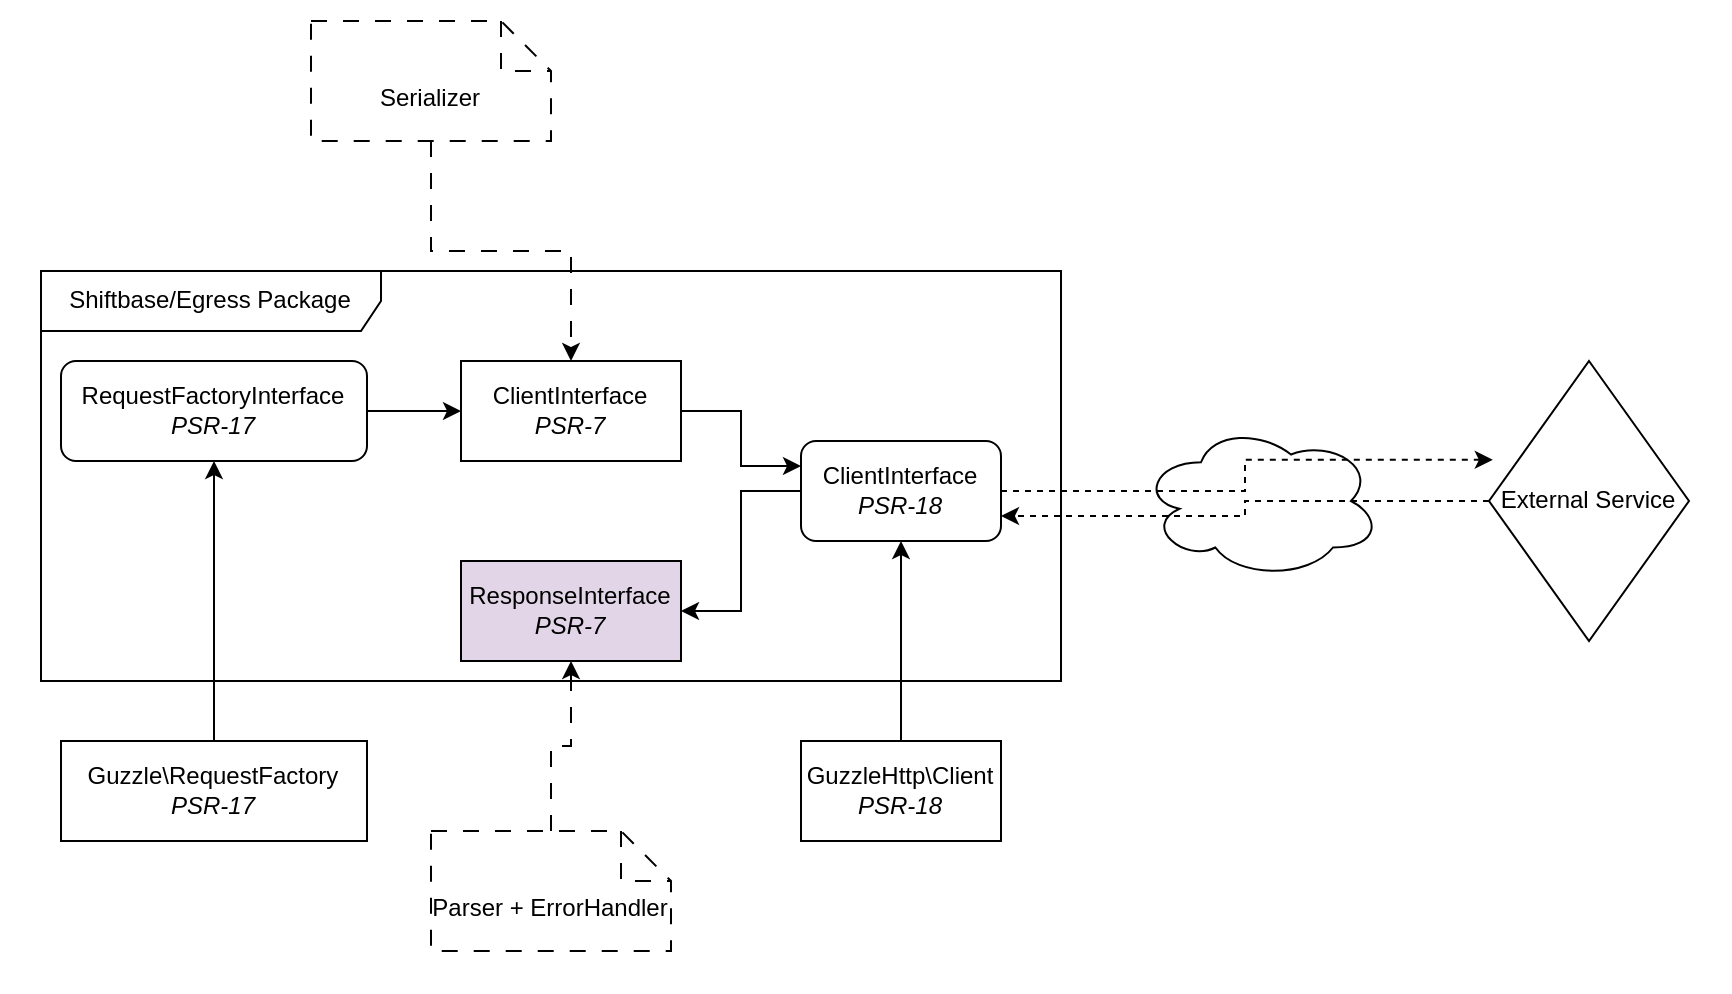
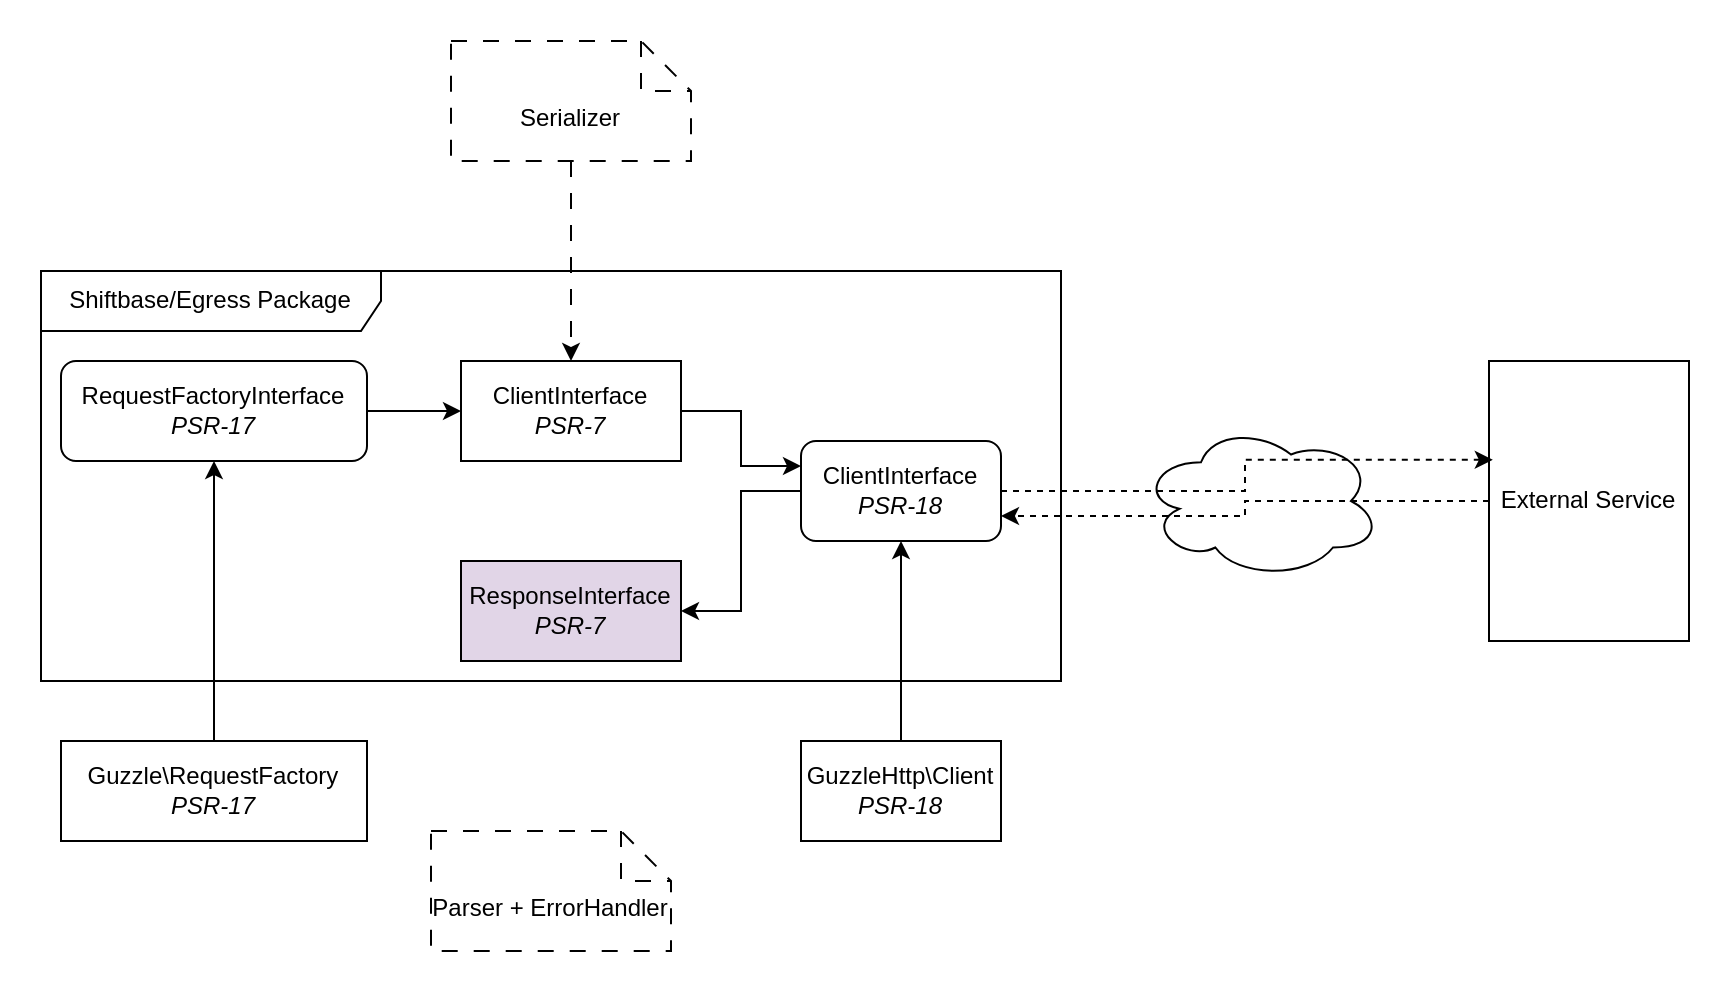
  <mxCell id="0" />
  <mxCell id="1" parent="0" />
  <mxCell id="2" value="" style="ellipse;shape=cloud;whiteSpace=wrap;html=1;" vertex="1" parent="1"><mxGeometry x="570" y="211.25" width="120" height="77.5" as="geometry" /></mxCell>
  <mxCell id="3" value="Shiftbase/Egress Package" style="shape=umlFrame;whiteSpace=wrap;html=1;pointerEvents=0;recursiveResize=0;container=1;collapsible=0;width=170;" vertex="1" parent="1"><mxGeometry x="20" y="135" width="510" height="205" as="geometry" /></mxCell>
  <mxCell id="4" value="[constraint1]" style="text;html=1;" vertex="1" parent="3"><mxGeometry width="100" height="20" relative="1" as="geometry"><mxPoint x="40" y="60" as="offset" /></mxGeometry></mxCell>
  <mxCell id="5" style="edgeStyle=orthogonalEdgeStyle;rounded=0;orthogonalLoop=1;jettySize=auto;html=1;entryX=1;entryY=0.5;entryDx=0;entryDy=0;" edge="1" parent="3" source="6" target="7"><mxGeometry relative="1" as="geometry" /></mxCell>
  <mxCell id="6" value="&lt;div&gt;ClientInterface&lt;/div&gt;&lt;div&gt;&lt;i&gt;PSR-18&lt;/i&gt;&lt;br&gt;&lt;/div&gt;" style="html=1;dashed=0;whiteSpace=wrap;rounded=1;" vertex="1" parent="3"><mxGeometry x="380" y="85" width="100" height="50" as="geometry" /></mxCell>
  <mxCell id="7" value="&lt;div&gt;ResponseInterface&lt;br&gt;&lt;/div&gt;&lt;div&gt;&lt;i&gt;PSR-7&lt;/i&gt;&lt;br&gt;&lt;/div&gt;" style="html=1;dashed=0;whiteSpace=wrap;fillColor=#e1d5e7;" vertex="1" parent="3"><mxGeometry x="210" y="145" width="110" height="50" as="geometry" /></mxCell>
  <mxCell id="8" style="edgeStyle=orthogonalEdgeStyle;rounded=0;orthogonalLoop=1;jettySize=auto;html=1;" edge="1" parent="1" source="9" target="13"><mxGeometry relative="1" as="geometry" /></mxCell>
  <mxCell id="9" value="&lt;div&gt;RequestFactoryInterface&lt;/div&gt;&lt;div&gt;&lt;i&gt;PSR-17&lt;/i&gt;&lt;br&gt;&lt;/div&gt;" style="html=1;dashed=0;whiteSpace=wrap;rounded=1;" vertex="1" parent="1"><mxGeometry x="30" y="180" width="153" height="50" as="geometry" /></mxCell>
  <mxCell id="10" style="edgeStyle=orthogonalEdgeStyle;rounded=0;orthogonalLoop=1;jettySize=auto;html=1;" edge="1" parent="1" source="11" target="9"><mxGeometry relative="1" as="geometry" /></mxCell>
  <mxCell id="11" value="&lt;div&gt;Guzzle\RequestFactory&lt;/div&gt;&lt;div&gt;&lt;i&gt;PSR-17&lt;/i&gt;&lt;br&gt;&lt;/div&gt;" style="html=1;dashed=0;whiteSpace=wrap;" vertex="1" parent="1"><mxGeometry x="30" y="370" width="153" height="50" as="geometry" /></mxCell>
  <mxCell id="12" style="edgeStyle=orthogonalEdgeStyle;rounded=0;orthogonalLoop=1;jettySize=auto;html=1;entryX=0;entryY=0.25;entryDx=0;entryDy=0;" edge="1" parent="1" source="13" target="6"><mxGeometry relative="1" as="geometry" /></mxCell>
  <mxCell id="13" value="&lt;div&gt;ClientInterface&lt;/div&gt;&lt;div&gt;&lt;i&gt;PSR-7&lt;/i&gt;&lt;br&gt;&lt;/div&gt;" style="html=1;dashed=0;whiteSpace=wrap;" vertex="1" parent="1"><mxGeometry x="230" y="180" width="110" height="50" as="geometry" /></mxCell>
  <mxCell id="14" style="edgeStyle=orthogonalEdgeStyle;rounded=0;orthogonalLoop=1;jettySize=auto;html=1;entryX=1;entryY=0.75;entryDx=0;entryDy=0;dashed=1;" edge="1" parent="1" source="15" target="6"><mxGeometry relative="1" as="geometry" /></mxCell>
- <mxCell id="15" value="External Service" style="rhombus;whiteSpace=wrap;html=1;" vertex="1" parent="1"><mxGeometry x="744" y="180" width="100" height="140" as="geometry" /></mxCell>
+ <mxCell id="15" value="External Service" style="rounded=0;whiteSpace=wrap;html=1;" vertex="1" parent="1"><mxGeometry x="744" y="180" width="100" height="140" as="geometry" /></mxCell>
  <mxCell id="16" style="edgeStyle=orthogonalEdgeStyle;rounded=0;orthogonalLoop=1;jettySize=auto;html=1;entryX=0.5;entryY=1;entryDx=0;entryDy=0;" edge="1" parent="1" source="17" target="6"><mxGeometry relative="1" as="geometry" /></mxCell>
  <mxCell id="17" value="&lt;div&gt;GuzzleHttp\Client&lt;/div&gt;&lt;div&gt;&lt;i&gt;PSR-18&lt;/i&gt;&lt;br&gt;&lt;/div&gt;" style="html=1;dashed=0;whiteSpace=wrap;" vertex="1" parent="1"><mxGeometry x="400" y="370" width="100" height="50" as="geometry" /></mxCell>
  <mxCell id="18" style="edgeStyle=orthogonalEdgeStyle;rounded=0;orthogonalLoop=1;jettySize=auto;html=1;entryX=0.019;entryY=0.353;entryDx=0;entryDy=0;entryPerimeter=0;dashed=1;" edge="1" parent="1" source="6" target="15"><mxGeometry relative="1" as="geometry" /></mxCell>
  <mxCell id="19" value="Parser + ErrorHandler" style="shape=note2;boundedLbl=1;whiteSpace=wrap;html=1;size=25;verticalAlign=top;align=center;dashed=1;dashPattern=8 8;" vertex="1" parent="1"><mxGeometry x="215" y="415" width="120" height="60" as="geometry" /></mxCell>
- <mxCell id="20" style="edgeStyle=orthogonalEdgeStyle;rounded=0;orthogonalLoop=1;jettySize=auto;html=1;dashed=1;dashPattern=8 8;" edge="1" parent="1" source="19" target="7"><mxGeometry relative="1" as="geometry" /></mxCell>
  <mxCell id="21" style="edgeStyle=orthogonalEdgeStyle;rounded=0;orthogonalLoop=1;jettySize=auto;html=1;dashed=1;dashPattern=8 8;" edge="1" parent="1" source="22" target="13"><mxGeometry relative="1" as="geometry" /></mxCell>
- <mxCell id="22" value="Serializer" style="shape=note2;boundedLbl=1;whiteSpace=wrap;html=1;size=25;verticalAlign=top;align=center;dashed=1;dashPattern=8 8;" vertex="1" parent="1"><mxGeometry x="155" y="10" width="120" height="60" as="geometry" /></mxCell>
+ <mxCell id="22" value="Serializer" style="shape=note2;boundedLbl=1;whiteSpace=wrap;html=1;size=25;verticalAlign=top;align=center;dashed=1;dashPattern=8 8;" vertex="1" parent="1"><mxGeometry x="225" y="20" width="120" height="60" as="geometry" /></mxCell>
